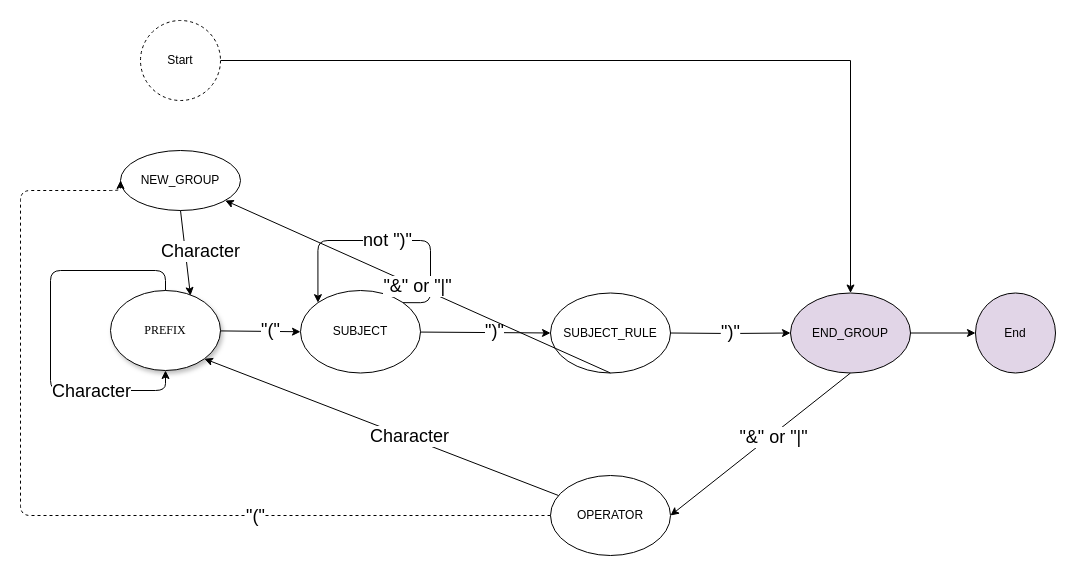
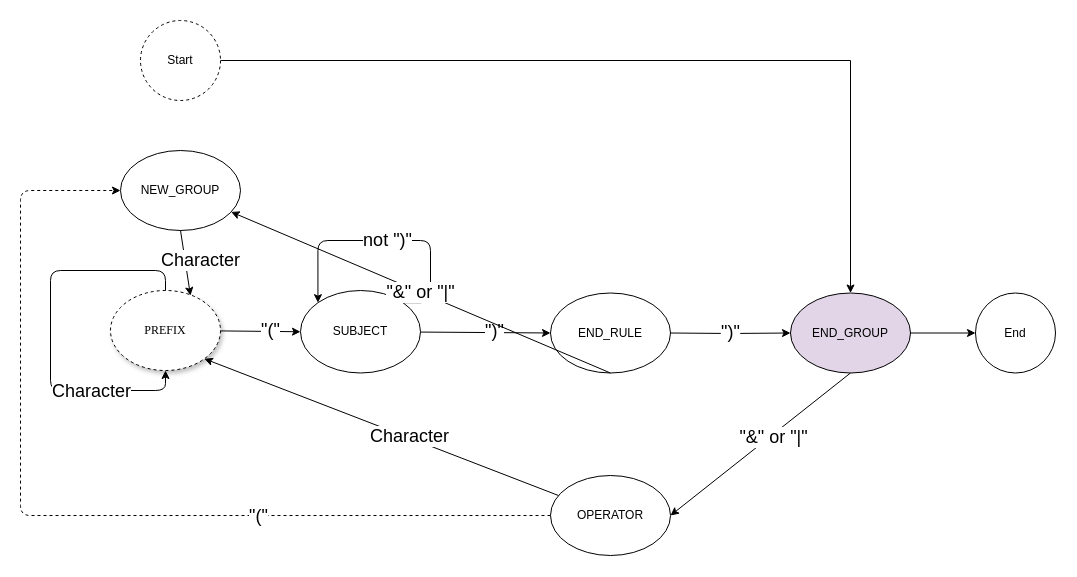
  <mxCell id="0" />
  <mxCell id="1" parent="0" />
- <mxCell id="2" value="PREFIX" style="ellipse;whiteSpace=wrap;html=1;rounded=0;shadow=1;comic=0;labelBackgroundColor=none;strokeWidth=1;fontFamily=Verdana;fontSize=12;align=center;" parent="1" vertex="1"><mxGeometry x="110" y="290" width="110" height="80" as="geometry" /></mxCell>
+ <mxCell id="2" value="PREFIX" style="ellipse;whiteSpace=wrap;html=1;rounded=0;shadow=1;comic=0;labelBackgroundColor=none;strokeWidth=1;fontFamily=Verdana;fontSize=12;align=center;dashed=1;" parent="1" vertex="1"><mxGeometry x="110" y="290" width="110" height="80" as="geometry" /></mxCell>
  <mxCell id="3" value="SUBJECT" style="ellipse;whiteSpace=wrap;html=1;" parent="1" vertex="1"><mxGeometry x="300" y="290" width="120" height="82.5" as="geometry" /></mxCell>
  <mxCell id="4" value="" style="edgeStyle=segmentEdgeStyle;endArrow=classic;html=1;entryX=0.5;entryY=1;entryDx=0;entryDy=0;exitX=0.5;exitY=0;exitDx=0;exitDy=0;" parent="1" source="2" target="2" edge="1"><mxGeometry width="50" height="50" relative="1" as="geometry"><mxPoint x="148" y="310" as="sourcePoint" /><mxPoint x="110" y="400" as="targetPoint" /><Array as="points"><mxPoint x="165" y="270" /><mxPoint x="50" y="270" /><mxPoint x="50" y="390" /><mxPoint x="165" y="390" /></Array></mxGeometry></mxCell>
  <mxCell id="5" value="&lt;font style=&quot;font-size: 18px&quot;&gt;Character&lt;/font&gt;" style="text;html=1;align=center;verticalAlign=middle;resizable=0;points=[];labelBackgroundColor=#ffffff;" parent="4" vertex="1" connectable="0"><mxGeometry x="0.066" relative="1" as="geometry"><mxPoint x="40" y="47" as="offset" /></mxGeometry></mxCell>
- <mxCell id="6" value="NEW_GROUP" style="ellipse;whiteSpace=wrap;html=1;" parent="1" vertex="1"><mxGeometry x="120" y="150" width="120" height="60" as="geometry" /></mxCell>
+ <mxCell id="6" value="NEW_GROUP" style="ellipse;whiteSpace=wrap;html=1;" parent="1" vertex="1"><mxGeometry x="120" y="150" width="120" height="80" as="geometry" /></mxCell>
  <mxCell id="7" value="&lt;font style=&quot;font-size: 18px&quot;&gt;Character&lt;/font&gt;" style="endArrow=classic;html=1;exitX=0.5;exitY=1;exitDx=0;exitDy=0;entryX=0.727;entryY=0.063;entryDx=0;entryDy=0;entryPerimeter=0;" parent="1" source="6" target="2" edge="1"><mxGeometry x="-0.007" y="15" width="50" height="50" relative="1" as="geometry"><mxPoint x="470" y="250" as="sourcePoint" /><mxPoint x="520" y="200" as="targetPoint" /><mxPoint as="offset" /></mxGeometry></mxCell>
  <mxCell id="8" value="" style="edgeStyle=segmentEdgeStyle;endArrow=classic;html=1;exitX=1;exitY=0;exitDx=0;exitDy=0;entryX=0;entryY=0;entryDx=0;entryDy=0;" parent="1" source="3" target="3" edge="1"><mxGeometry width="50" height="50" relative="1" as="geometry"><mxPoint x="470" y="250" as="sourcePoint" /><mxPoint x="300" y="280" as="targetPoint" /><Array as="points"><mxPoint x="430" y="302" /><mxPoint x="430" y="240" /><mxPoint x="317" y="240" /></Array></mxGeometry></mxCell>
  <mxCell id="9" value="&lt;font style=&quot;font-size: 18px&quot;&gt;not &quot;)&quot;&lt;/font&gt;" style="text;html=1;align=center;verticalAlign=middle;resizable=0;points=[];labelBackgroundColor=#ffffff;" parent="8" vertex="1" connectable="0"><mxGeometry x="0.003" y="-1" relative="1" as="geometry"><mxPoint as="offset" /></mxGeometry></mxCell>
- <mxCell id="10" value="SUBJECT_RULE" style="ellipse;whiteSpace=wrap;html=1;" parent="1" vertex="1"><mxGeometry x="550" y="292.5" width="120" height="80" as="geometry" /></mxCell>
+ <mxCell id="10" value="END_RULE" style="ellipse;whiteSpace=wrap;html=1;" parent="1" vertex="1"><mxGeometry x="550" y="292.5" width="120" height="80" as="geometry" /></mxCell>
  <mxCell id="11" value="" style="endArrow=classic;html=1;entryX=0;entryY=0.5;entryDx=0;entryDy=0;" parent="1" source="3" target="10" edge="1"><mxGeometry width="50" height="50" relative="1" as="geometry"><mxPoint x="470" y="520" as="sourcePoint" /><mxPoint x="520" y="470" as="targetPoint" /></mxGeometry></mxCell>
  <mxCell id="12" value="&lt;font style=&quot;font-size: 18px&quot;&gt;&quot;)&quot;&lt;/font&gt;" style="text;html=1;align=center;verticalAlign=middle;resizable=0;points=[];labelBackgroundColor=#ffffff;" parent="11" vertex="1" connectable="0"><mxGeometry x="0.229" y="-3" relative="1" as="geometry"><mxPoint x="-5.98" y="-5.13" as="offset" /></mxGeometry></mxCell>
  <mxCell id="13" style="edgeStyle=orthogonalEdgeStyle;rounded=0;orthogonalLoop=1;jettySize=auto;html=1;entryX=0;entryY=0.5;entryDx=0;entryDy=0;" edge="1" parent="1" source="14" target="28"><mxGeometry relative="1" as="geometry" /></mxCell>
  <mxCell id="14" value="END_GROUP" style="ellipse;whiteSpace=wrap;html=1;fillColor=#e1d5e7;" parent="1" vertex="1"><mxGeometry x="790" y="292.5" width="120" height="80" as="geometry" /></mxCell>
  <mxCell id="15" value="&lt;font style=&quot;font-size: 18px&quot;&gt;&quot;)&quot;&lt;/font&gt;" style="endArrow=classic;html=1;exitX=1;exitY=0.5;exitDx=0;exitDy=0;" parent="1" source="10" target="14" edge="1"><mxGeometry x="0.0" width="50" height="50" relative="1" as="geometry"><mxPoint x="470" y="520" as="sourcePoint" /><mxPoint x="520" y="470" as="targetPoint" /><Array as="points"><mxPoint x="730" y="333" /></Array><mxPoint y="-1" as="offset" /></mxGeometry></mxCell>
  <mxCell id="16" value="OPERATOR" style="ellipse;whiteSpace=wrap;html=1;" parent="1" vertex="1"><mxGeometry x="550" y="475" width="120" height="80" as="geometry" /></mxCell>
  <mxCell id="17" value="&lt;font style=&quot;font-size: 18px&quot;&gt;&quot;&amp;amp;&quot; or &quot;|&quot;&lt;/font&gt;" style="endArrow=classic;html=1;exitX=0.5;exitY=1;exitDx=0;exitDy=0;" parent="1" source="10" target="6" edge="1"><mxGeometry width="50" height="50" relative="1" as="geometry"><mxPoint x="470" y="520" as="sourcePoint" /><mxPoint x="520" y="470" as="targetPoint" /></mxGeometry></mxCell>
  <mxCell id="18" value="" style="endArrow=classic;html=1;exitX=0.5;exitY=1;exitDx=0;exitDy=0;entryX=1;entryY=0.5;entryDx=0;entryDy=0;" parent="1" source="14" target="16" edge="1"><mxGeometry width="50" height="50" relative="1" as="geometry"><mxPoint x="470" y="520" as="sourcePoint" /><mxPoint x="520" y="470" as="targetPoint" /></mxGeometry></mxCell>
  <mxCell id="19" value="&lt;font style=&quot;font-size: 18px&quot;&gt;&quot;&amp;amp;&quot; or &quot;|&quot;&lt;/font&gt;" style="text;html=1;align=center;verticalAlign=middle;resizable=0;points=[];labelBackgroundColor=#ffffff;" parent="18" vertex="1" connectable="0"><mxGeometry x="-0.118" y="2" relative="1" as="geometry"><mxPoint as="offset" /></mxGeometry></mxCell>
  <mxCell id="20" value="" style="edgeStyle=segmentEdgeStyle;endArrow=classic;html=1;exitX=0;exitY=0.5;exitDx=0;exitDy=0;entryX=0;entryY=0.5;entryDx=0;entryDy=0;dashed=1;" parent="1" source="16" target="6" edge="1"><mxGeometry width="50" height="50" relative="1" as="geometry"><mxPoint x="553" y="520" as="sourcePoint" /><mxPoint x="20" y="140" as="targetPoint" /><Array as="points"><mxPoint x="20" y="515" /><mxPoint x="20" y="190" /></Array></mxGeometry></mxCell>
  <mxCell id="21" value="&lt;font style=&quot;font-size: 18px&quot;&gt;&quot;(&quot;&lt;/font&gt;" style="text;html=1;align=center;verticalAlign=middle;resizable=0;points=[];labelBackgroundColor=#ffffff;" parent="20" vertex="1" connectable="0"><mxGeometry x="-0.386" y="5" relative="1" as="geometry"><mxPoint y="-5" as="offset" /></mxGeometry></mxCell>
  <mxCell id="22" value="" style="endArrow=classic;html=1;entryX=0;entryY=0.5;entryDx=0;entryDy=0;" parent="1" source="2" target="3" edge="1"><mxGeometry width="50" height="50" relative="1" as="geometry"><mxPoint x="470" y="520" as="sourcePoint" /><mxPoint x="520" y="470" as="targetPoint" /></mxGeometry></mxCell>
  <mxCell id="23" value="&lt;font style=&quot;font-size: 18px&quot;&gt;&quot;(&quot;&lt;/font&gt;" style="text;html=1;align=center;verticalAlign=middle;resizable=0;points=[];labelBackgroundColor=#ffffff;" parent="22" vertex="1" connectable="0"><mxGeometry x="0.225" y="1" relative="1" as="geometry"><mxPoint as="offset" /></mxGeometry></mxCell>
  <mxCell id="24" value="" style="endArrow=classic;html=1;entryX=1;entryY=1;entryDx=0;entryDy=0;" parent="1" source="16" target="2" edge="1"><mxGeometry width="50" height="50" relative="1" as="geometry"><mxPoint x="470" y="520" as="sourcePoint" /><mxPoint x="520" y="470" as="targetPoint" /></mxGeometry></mxCell>
  <mxCell id="25" value="&lt;font style=&quot;font-size: 18px&quot;&gt;Character&lt;/font&gt;" style="text;html=1;align=center;verticalAlign=middle;resizable=0;points=[];labelBackgroundColor=#ffffff;" parent="24" vertex="1" connectable="0"><mxGeometry x="-0.154" y="-2" relative="1" as="geometry"><mxPoint as="offset" /></mxGeometry></mxCell>
  <mxCell id="26" style="edgeStyle=orthogonalEdgeStyle;rounded=0;orthogonalLoop=1;jettySize=auto;html=1;" edge="1" parent="1" source="27" target="14"><mxGeometry relative="1" as="geometry" /></mxCell>
  <mxCell id="27" value="Start" style="ellipse;whiteSpace=wrap;html=1;aspect=fixed;dashed=1;" vertex="1" parent="1"><mxGeometry x="140" y="20" width="80" height="80" as="geometry" /></mxCell>
- <mxCell id="28" value="End" style="ellipse;whiteSpace=wrap;html=1;aspect=fixed;fillColor=#e1d5e7;" vertex="1" parent="1"><mxGeometry x="975" y="292.5" width="80" height="80" as="geometry" /></mxCell>
+ <mxCell id="28" value="End" style="ellipse;whiteSpace=wrap;html=1;aspect=fixed;" vertex="1" parent="1"><mxGeometry x="975" y="292.5" width="80" height="80" as="geometry" /></mxCell>
